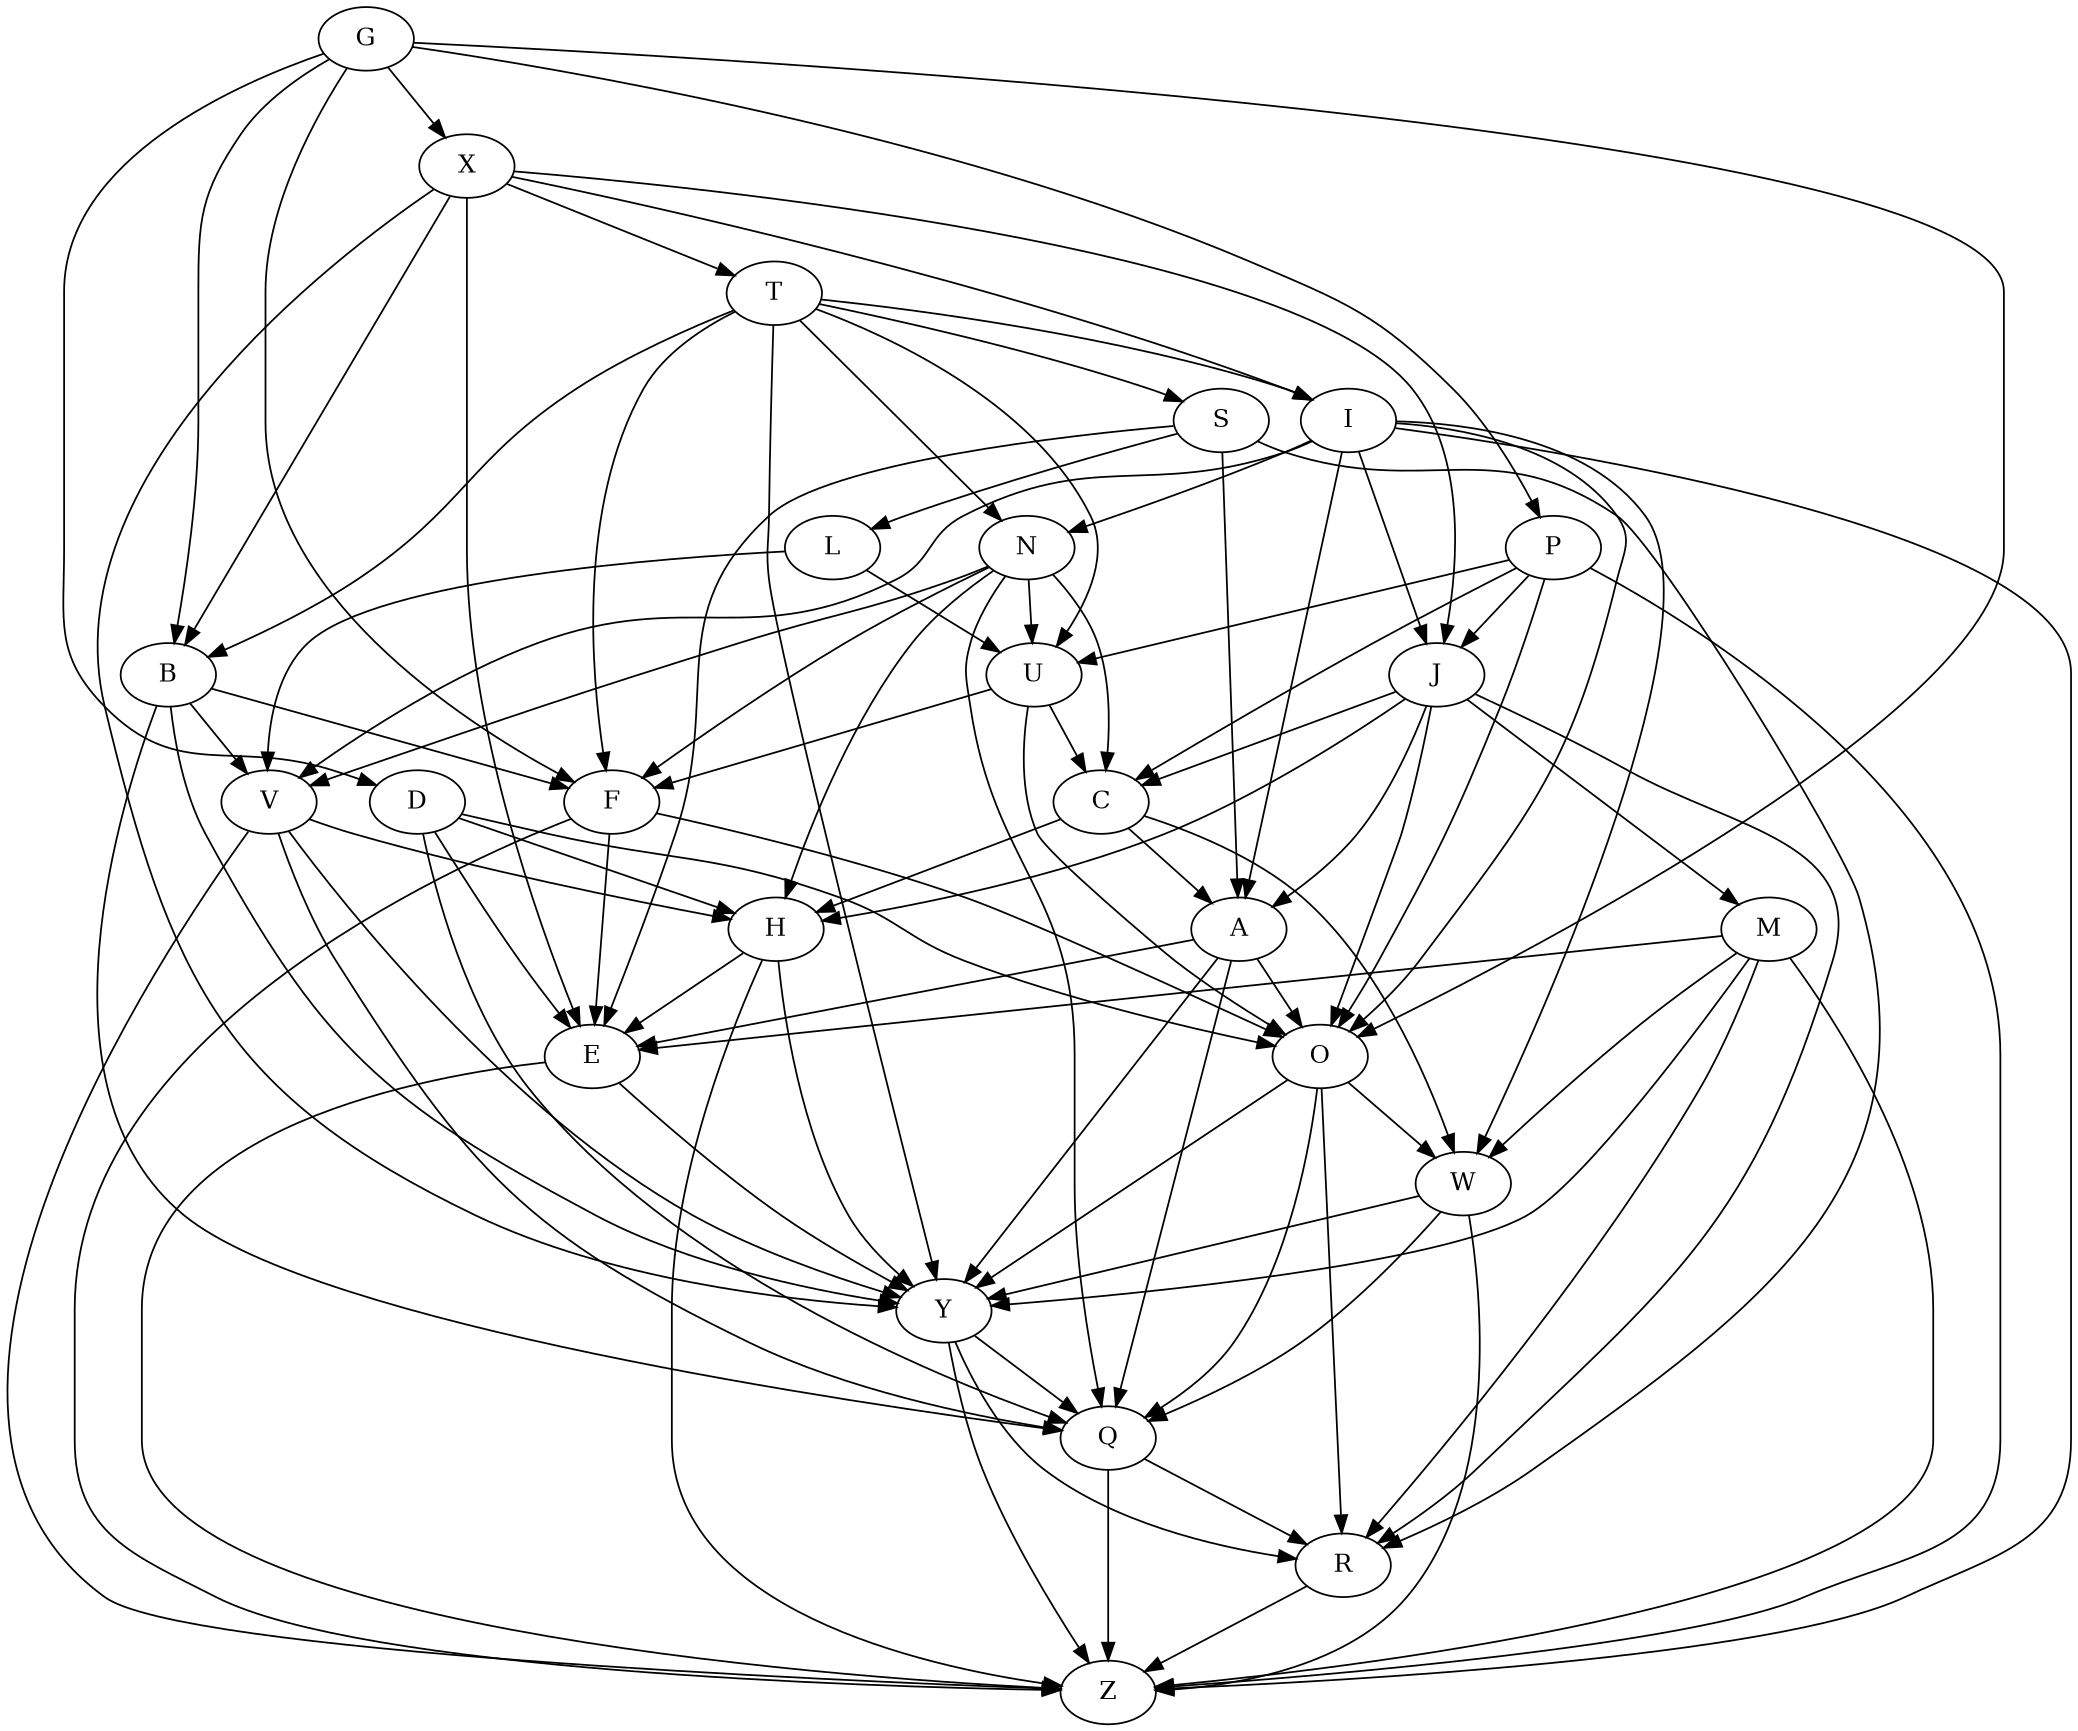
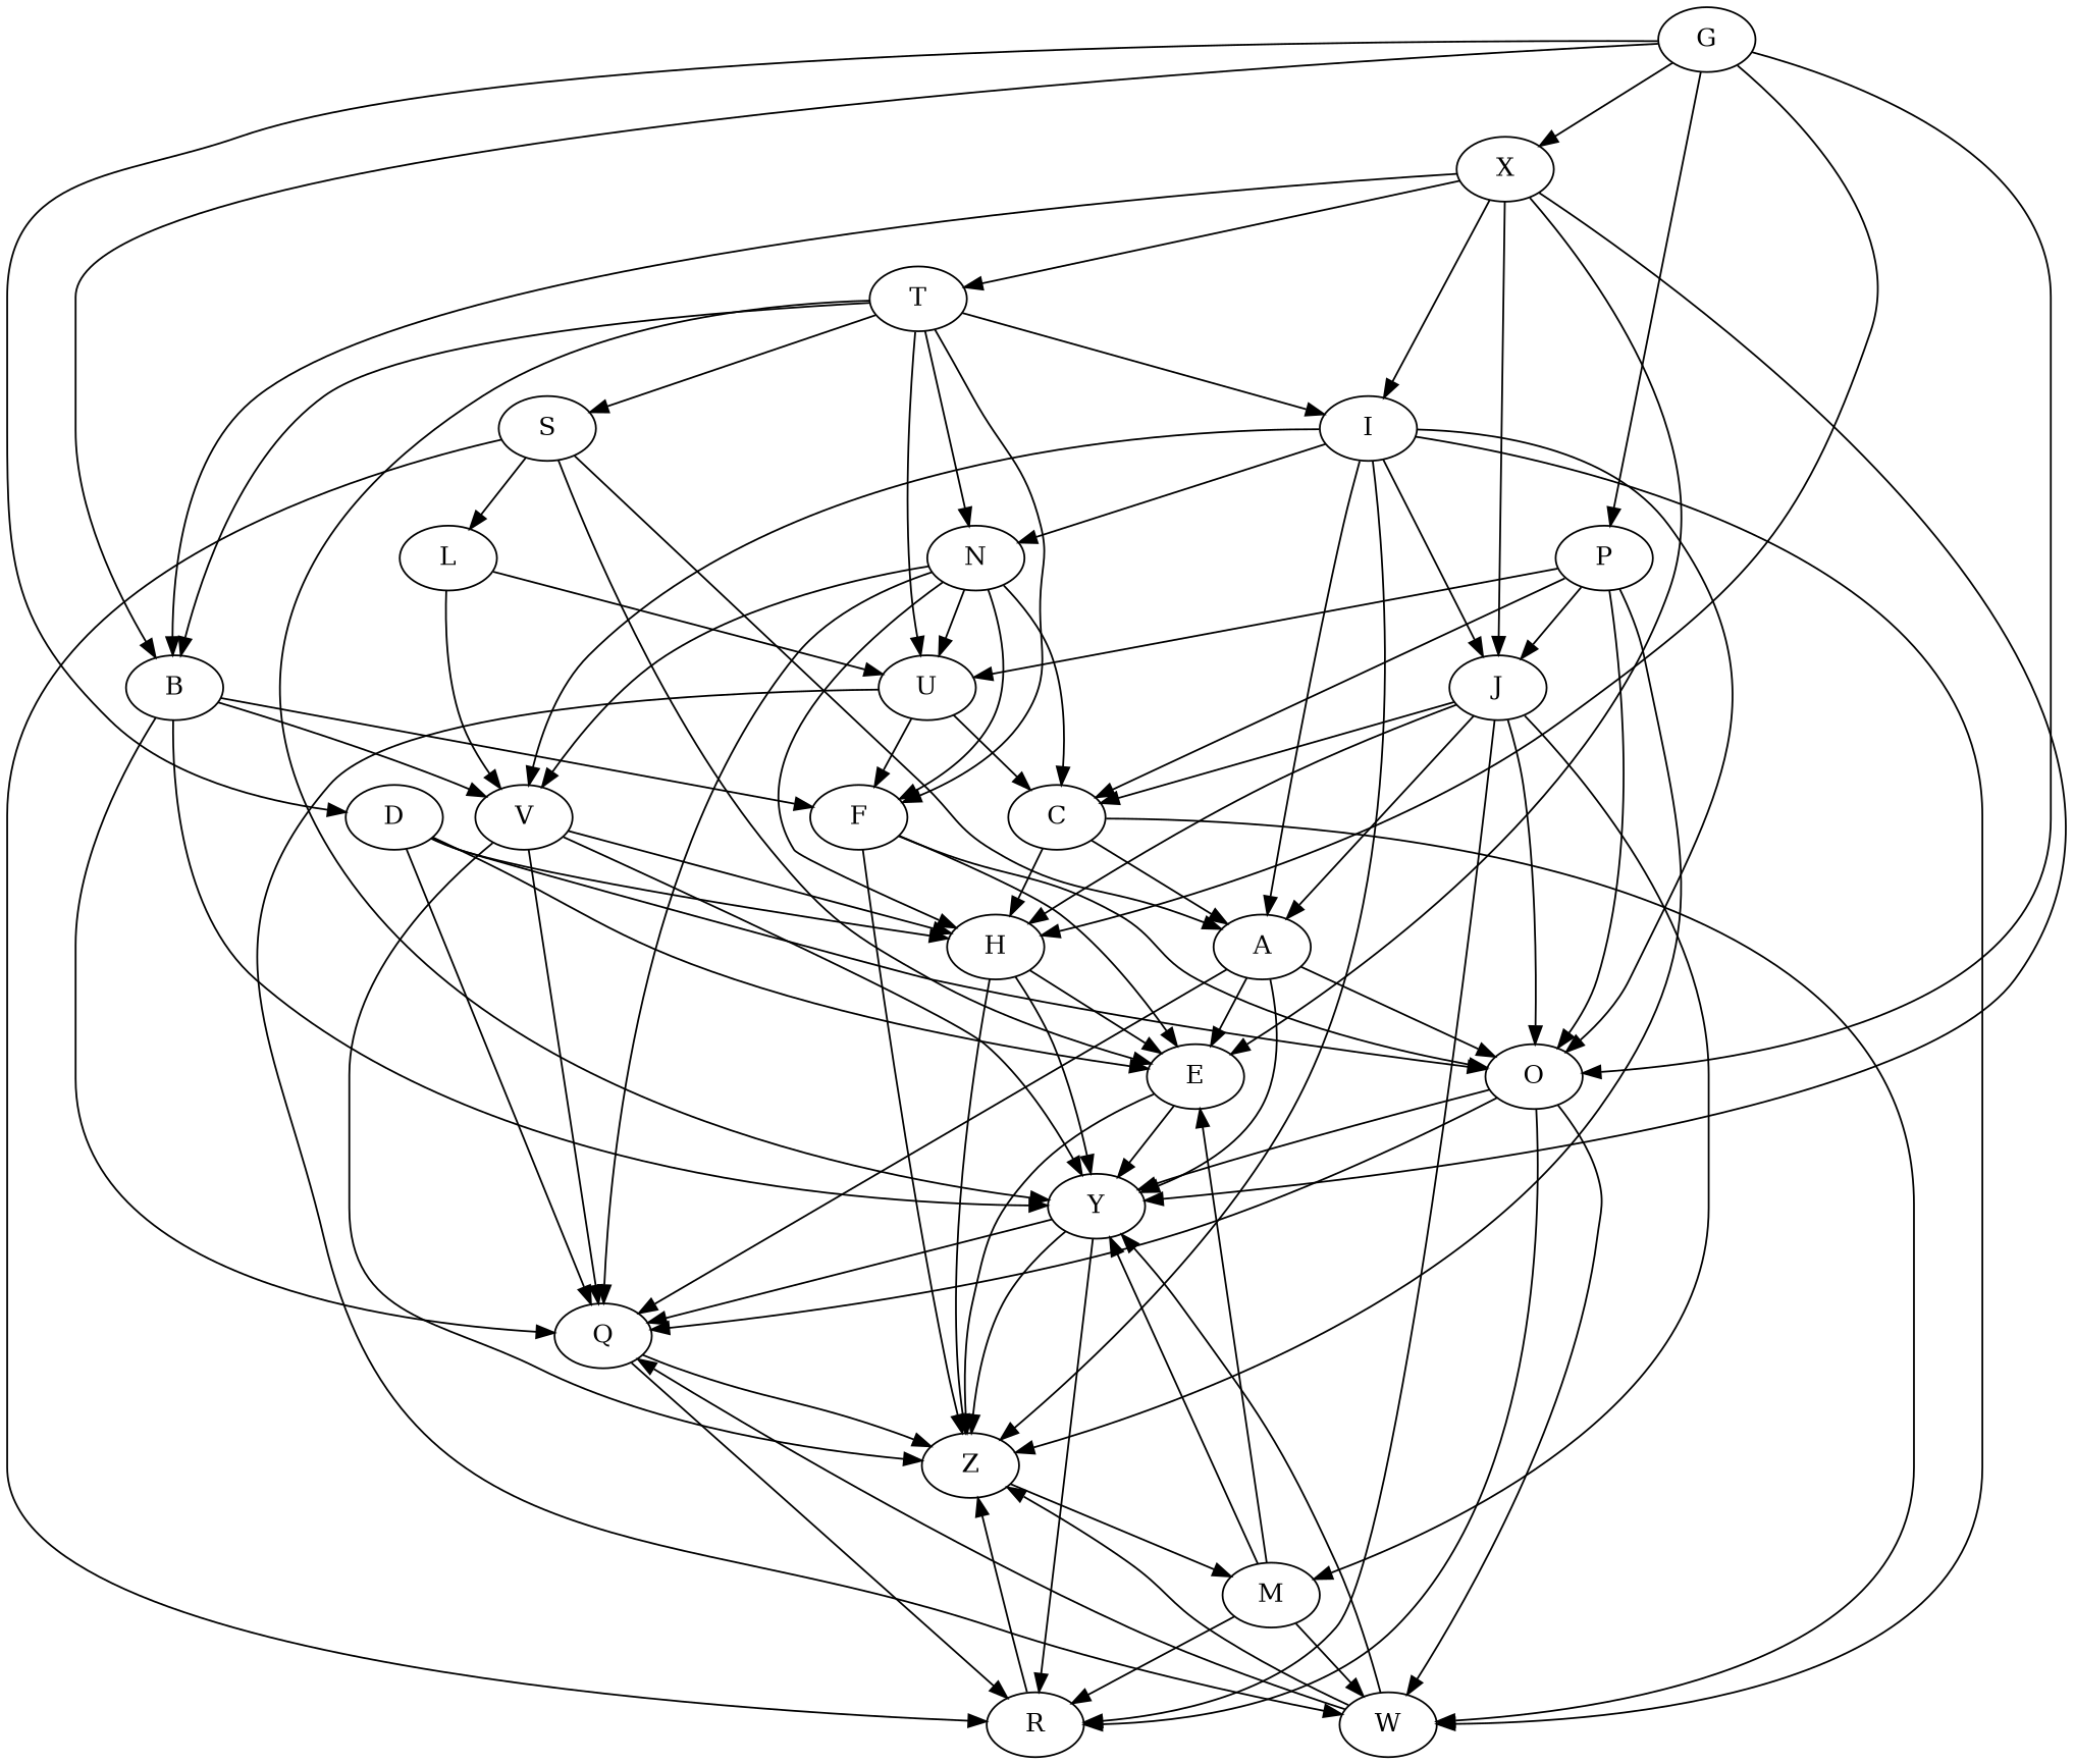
  digraph {
    T
    B
    I
    N
    S
    U
    F
    Y
    X
    J
    E
    Q
    V
    O
    W
    A
    Z
    H
    C
    R
    L
    M
    G
    D
    P
    T -> B
    T -> I
    T -> N
    T -> S
    T -> U
    T -> F
    T -> Y
    B -> F
    B -> Y
    B -> Q
    B -> V
    I -> N
    I -> J
    I -> V
    I -> O
    I -> W
    I -> A
    I -> Z
    N -> U
    N -> F
    N -> Q
    N -> V
    N -> H
    N -> C
    S -> E
    S -> A
    S -> R
    S -> L
    U -> F
-   U -> O
+   U -> W
    U -> C
    F -> E
    F -> O
    F -> Z
    Y -> Q
    Y -> Z
    Y -> R
    X -> T
    X -> B
    X -> I
    X -> Y
    X -> J
    X -> E
    J -> O
    J -> A
    J -> H
    J -> C
    J -> R
    J -> M
    E -> Y
    E -> Z
    Q -> Z
    Q -> R
    V -> Y
    V -> Q
    V -> Z
    V -> H
    O -> Y
    O -> Q
    O -> W
    O -> R
    W -> Y
    W -> Q
    W -> Z
    A -> Y
    A -> E
    A -> Q
    A -> O
    H -> Y
    H -> E
    H -> Z
    C -> W
    C -> A
    C -> H
    R -> Z
    L -> U
    L -> V
    M -> Y
    M -> E
    M -> W
-   M -> Z
+   Z -> M
    M -> R
    G -> B
    G -> X
    G -> O
-   G -> F
+   G -> H
    G -> D
    G -> P
    D -> E
    D -> Q
    D -> O
    D -> H
    P -> U
    P -> J
    P -> O
    P -> Z
    P -> C
  }
